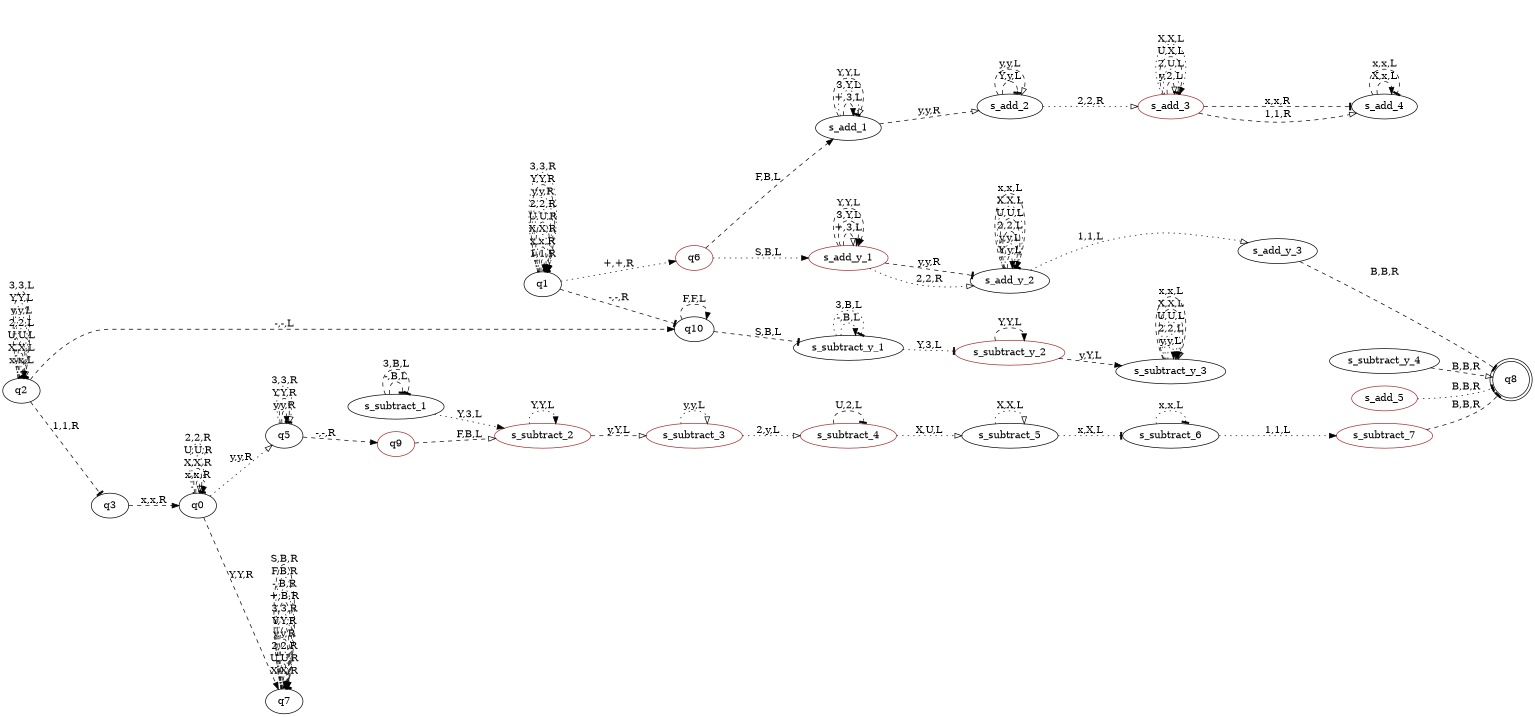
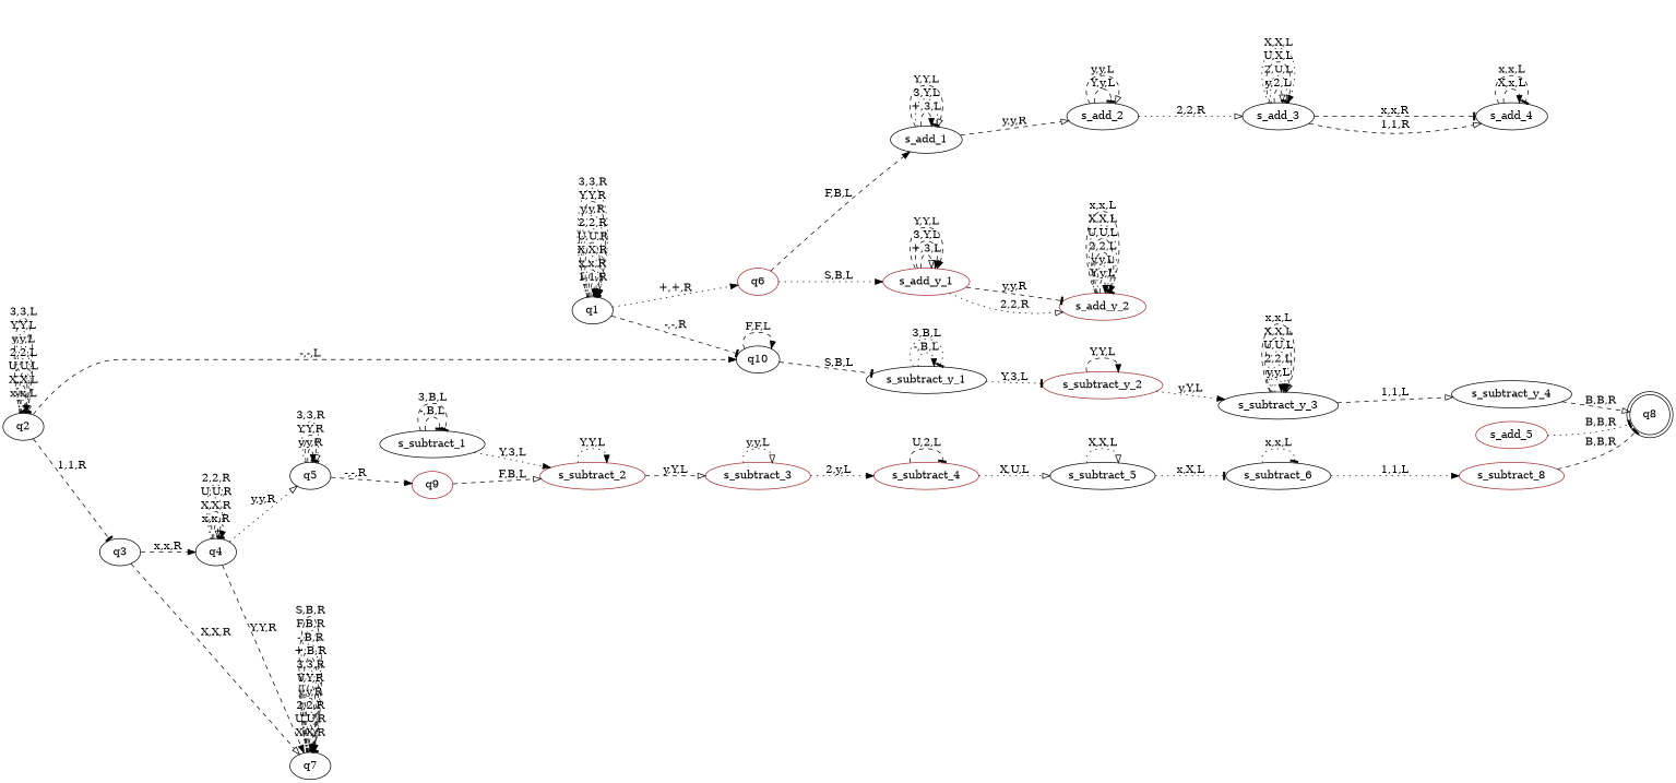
  digraph {
    rankdir=LR
    node [color=black]
    edge [arrowhead=normal style=dashed]
    q1
    q6 [color=brown]
    q10
    s_add_1
    s_add_y_1 [color=brown]
    s_subtract_y_1
    q2
    q3
-   q4 [label=q0]
+   q4
    q7
    q5
    q9 [color=brown]
    s_subtract_2 [color=brown]
    s_add_2
-   s_add_y_2
+   s_add_y_2 [color=brown]
    q8 [shape=doublecircle]
    s_subtract_1
    s_subtract_y_2 [color=brown]
-   s_add_3 [color=brown]
+   s_add_3
    s_add_4
    s_add_5 [color=brown]
-   s_add_y_3
    s_subtract_3 [color=brown]
    s_subtract_4 [color=brown]
    s_subtract_5
    s_subtract_6
-   s_subtract_7 [color=brown]
+   s_subtract_7 [color=brown label=s_subtract_8]
    s_subtract_y_3
    s_subtract_y_4
    q1 -> q1 [label="1,1,R\n"]
    q1 -> q1 [label="x,x,R\n"]
    q1 -> q1 [arrowhead=tee label="X,X,R\n" style=dotted]
    q1 -> q1 [arrowhead=tee label="U,U,R\n"]
    q1 -> q1 [arrowhead=onormal label="2,2,R\n" style=dotted]
    q1 -> q1 [label="y,y,R\n" style=dotted]
    q1 -> q1 [arrowhead=onormal label="Y,Y,R\n"]
    q1 -> q1 [label="3,3,R\n" style=dotted]
    q1 -> q6 [label="+,+,R\n" style=dotted]
    q1 -> q10 [arrowhead=tee label="-,-,R\n"]
    q6 -> s_add_1 [label="F,B,L\n"]
    q6 -> s_add_y_1 [label="S,B,L\n" style=dotted]
    q10 -> q10 [label="F,F,L\n"]
    q10 -> s_subtract_y_1 [arrowhead=tee label="S,B,L\n"]
    s_add_1 -> s_add_1 [label="+,3,L\n"]
    s_add_1 -> s_add_1 [arrowhead=tee label="3,Y,L\n" style=dotted]
    s_add_1 -> s_add_1 [arrowhead=onormal label="Y,Y,L\n"]
    s_add_1 -> s_add_2 [arrowhead=onormal label="y,y,R\n"]
    s_add_y_1 -> s_add_y_1 [arrowhead=onormal label="+,3,L\n"]
    s_add_y_1 -> s_add_y_1 [label="3,Y,L\n"]
    s_add_y_1 -> s_add_y_1 [label="Y,Y,L\n"]
    s_add_y_1 -> s_add_y_2 [arrowhead=tee label="y,y,R\n"]
    s_add_y_1 -> s_add_y_2 [arrowhead=onormal label="2,2,R\n" style=dotted]
    s_subtract_y_1 -> s_subtract_y_1 [label="-,B,L\n" style=dotted]
    s_subtract_y_1 -> s_subtract_y_1 [arrowhead=tee label="3,B,L\n" style=dotted]
    s_subtract_y_1 -> s_subtract_y_2 [arrowhead=tee label="Y,3,L\n" style=dotted]
    q2 -> q10 [label="-,-,L\n"]
    q2 -> q2 [arrowhead=tee label="x,x,L\n" style=dotted]
    q2 -> q2 [arrowhead=onormal label="X,X,L\n"]
    q2 -> q2 [label="U,U,L\n"]
    q2 -> q2 [arrowhead=tee label="2,2,L\n" style=dotted]
    q2 -> q2 [arrowhead=tee label="y,y,L\n" style=dotted]
    q2 -> q2 [arrowhead=tee label="Y,Y,L\n" style=dotted]
    q2 -> q2 [arrowhead=onormal label="3,3,L\n"]
    q2 -> q3 [arrowhead=tee label="1,1,R\n"]
    q3 -> q4 [label="x,x,R\n"]
+   q3 -> q7 [arrowhead=onormal label="X,X,R\n"]
    q4 -> q4 [arrowhead=onormal label="x,x,R\n"]
    q4 -> q4 [arrowhead=onormal label="X,X,R\n"]
    q4 -> q4 [arrowhead=tee label="U,U,R\n" style=dotted]
    q4 -> q4 [label="2,2,R\n" style=dotted]
    q4 -> q7 [label="Y,Y,R\n"]
    q4 -> q5 [arrowhead=onormal label="y,y,R\n" style=dotted]
    q7 -> q7 [label="X,X,R\n"]
    q7 -> q7 [arrowhead=onormal label="U,U,R\n"]
    q7 -> q7 [arrowhead=onormal label="2,2,R\n" style=dotted]
    q7 -> q7 [arrowhead=tee label="y,y,R\n"]
    q7 -> q7 [arrowhead=onormal label="Y,Y,R\n"]
    q7 -> q7 [arrowhead=tee label="3,3,R\n" style=dotted]
    q7 -> q7 [label="+,B,R\n"]
    q7 -> q7 [arrowhead=tee label="-,B,R\n" style=dotted]
    q7 -> q7 [arrowhead=onormal label="F,B,R\n" style=dotted]
    q7 -> q7 [arrowhead=tee label="S,B,R\n"]
    q5 -> q5 [label="y,y,R\n"]
    q5 -> q5 [arrowhead=tee label="Y,Y,R\n"]
    q5 -> q5 [arrowhead=onormal label="3,3,R\n" style=dotted]
    q5 -> q9 [label="-,-,R\n"]
    q9 -> s_subtract_2 [arrowhead=onormal label="F,B,L\n"]
    s_subtract_2 -> s_subtract_2 [label="Y,Y,L\n" style=dotted]
    s_subtract_2 -> s_subtract_3 [arrowhead=onormal label="y,Y,L\n"]
    s_add_2 -> s_add_2 [arrowhead=tee label="Y,y,L\n"]
    s_add_2 -> s_add_2 [arrowhead=onormal label="y,y,L\n"]
    s_add_2 -> s_add_3 [arrowhead=onormal label="2,2,R\n" style=dotted]
    s_add_y_2 -> s_add_y_2 [label="Y,y,L\n"]
    s_add_y_2 -> s_add_y_2 [arrowhead=onormal label="y,y,L\n" style=dotted]
    s_add_y_2 -> s_add_y_2 [arrowhead=onormal label="2,2,L\n"]
    s_add_y_2 -> s_add_y_2 [arrowhead=tee label="U,U,L\n"]
    s_add_y_2 -> s_add_y_2 [label="X,X,L\n" style=dotted]
    s_add_y_2 -> s_add_y_2 [arrowhead=tee label="x,x,L\n"]
-   s_add_y_2 -> s_add_y_3 [arrowhead=onormal label="1,1,L\n" style=dotted]
    s_subtract_1 -> s_subtract_2 [label="Y,3,L\n" style=dotted]
    s_subtract_1 -> s_subtract_1 [arrowhead=tee label="-,B,L\n"]
    s_subtract_1 -> s_subtract_1 [arrowhead=tee label="3,B,L\n"]
    s_subtract_y_2 -> s_subtract_y_2 [label="Y,Y,L\n"]
-   s_subtract_y_2 -> s_subtract_y_3 [label="y,Y,L\n"]
+   s_subtract_y_2 -> s_subtract_y_3 [label="y,Y,L\n" style=dotted]
    s_add_3 -> s_add_3 [arrowhead=onormal label="y,2,L\n"]
    s_add_3 -> s_add_3 [arrowhead=tee label="2,U,L\n" style=dotted]
    s_add_3 -> s_add_3 [arrowhead=onormal label="U,X,L\n"]
    s_add_3 -> s_add_3 [label="X,X,L\n" style=dotted]
    s_add_3 -> s_add_4 [arrowhead=tee label="x,x,R\n"]
    s_add_3 -> s_add_4 [arrowhead=onormal label="1,1,R\n"]
    s_add_4 -> s_add_4 [label="X,x,L\n"]
    s_add_4 -> s_add_4 [arrowhead=tee label="x,x,L\n"]
    s_add_5 -> q8 [arrowhead=tee label="B,B,R\n" style=dotted]
-   s_add_y_3 -> q8 [arrowhead=tee label="B,B,R\n"]
    s_subtract_3 -> s_subtract_3 [arrowhead=onormal label="y,y,L\n" style=dotted]
-   s_subtract_3 -> s_subtract_4 [arrowhead=onormal label="2,y,L\n" style=dotted]
+   s_subtract_3 -> s_subtract_4 [label="2,y,L\n" style=dotted]
    s_subtract_4 -> s_subtract_4 [arrowhead=tee label="U,2,L\n"]
    s_subtract_4 -> s_subtract_5 [arrowhead=onormal label="X,U,L\n" style=dotted]
    s_subtract_5 -> s_subtract_5 [arrowhead=onormal label="X,X,L\n" style=dotted]
    s_subtract_5 -> s_subtract_6 [arrowhead=tee label="x,X,L\n" style=dotted]
    s_subtract_6 -> s_subtract_6 [arrowhead=tee label="x,x,L\n" style=dotted]
    s_subtract_6 -> s_subtract_7 [label="1,1,L\n" style=dotted]
    s_subtract_7 -> q8 [arrowhead=tee label="B,B,R\n"]
    s_subtract_y_3 -> s_subtract_y_3 [label="y,y,L\n" style=dotted]
    s_subtract_y_3 -> s_subtract_y_3 [label="2,2,L\n" style=dotted]
    s_subtract_y_3 -> s_subtract_y_3 [label="U,U,L\n" style=dotted]
    s_subtract_y_3 -> s_subtract_y_3 [arrowhead=onormal label="X,X,L\n"]
    s_subtract_y_3 -> s_subtract_y_3 [arrowhead=onormal label="x,x,L\n"]
+   s_subtract_y_3 -> s_subtract_y_4 [arrowhead=onormal label="1,1,L\n"]
    s_subtract_y_4 -> q8 [arrowhead=onormal label="B,B,R\n"]
  }
